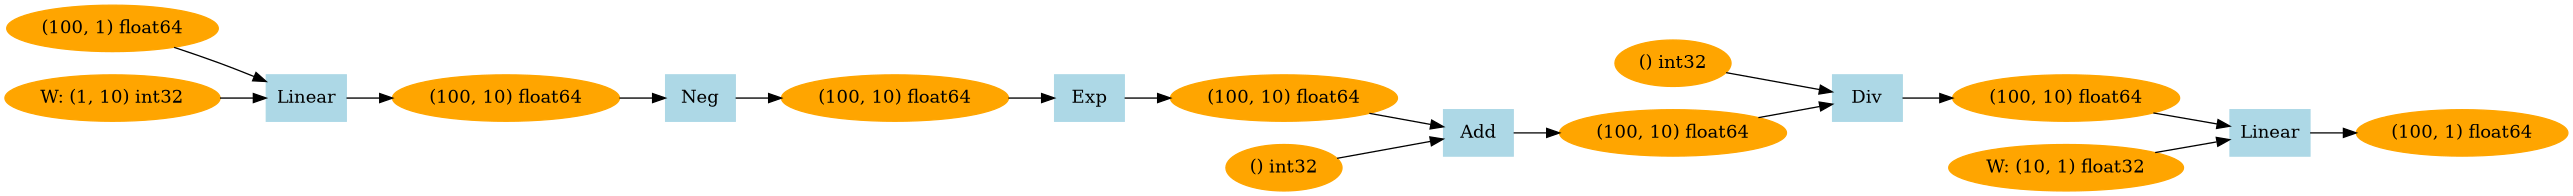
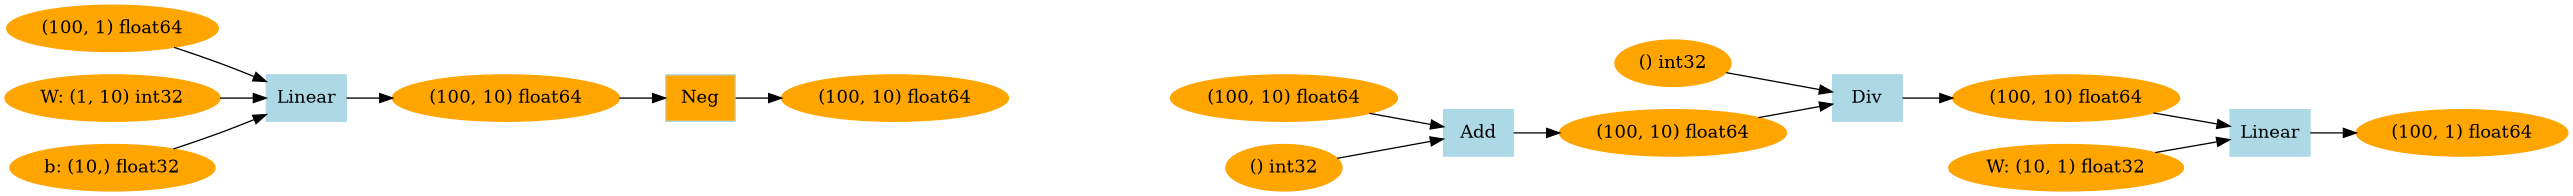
  digraph {
    rankdir=LR
    node [color=orange style=filled]
    n1 [label="(100, 1) float64"]
    n2 [color=lightblue label=Linear shape=box]
    n3 [label="(100, 10) float64"]
    n4 [label="W: (10, 1) float32"]
    n5 [color=lightblue label=Div shape=box]
    n6 [label="() int32"]
    n7 [label="(100, 10) float64"]
    n8 [color=lightblue label=Add shape=box]
    n9 [label="(100, 10) float64"]
    n10 [label="() int32"]
-   n11 [color=lightblue label=Exp shape=box]
    n12 [label="(100, 10) float64"]
-   n13 [color=lightblue label=Neg shape=box]
+   n13 [color=lightblue label=Neg shape=box fillcolor=orange]
    n14 [label="(100, 10) float64"]
    n15 [color=lightblue label=Linear shape=box]
    n16 [label="(100, 1) float64"]
    n17 [label="W: (1, 10) int32"]
+   n18 [label="b: (10,) float32"]
    n2 -> n1
    n3 -> n2
    n4 -> n2
    n5 -> n3
    n6 -> n5
    n7 -> n5
    n8 -> n7
    n9 -> n8
    n10 -> n8
-   n11 -> n9
-   n12 -> n11
    n13 -> n12
    n14 -> n13
    n15 -> n14
    n16 -> n15
    n17 -> n15
+   n18 -> n15
  }
